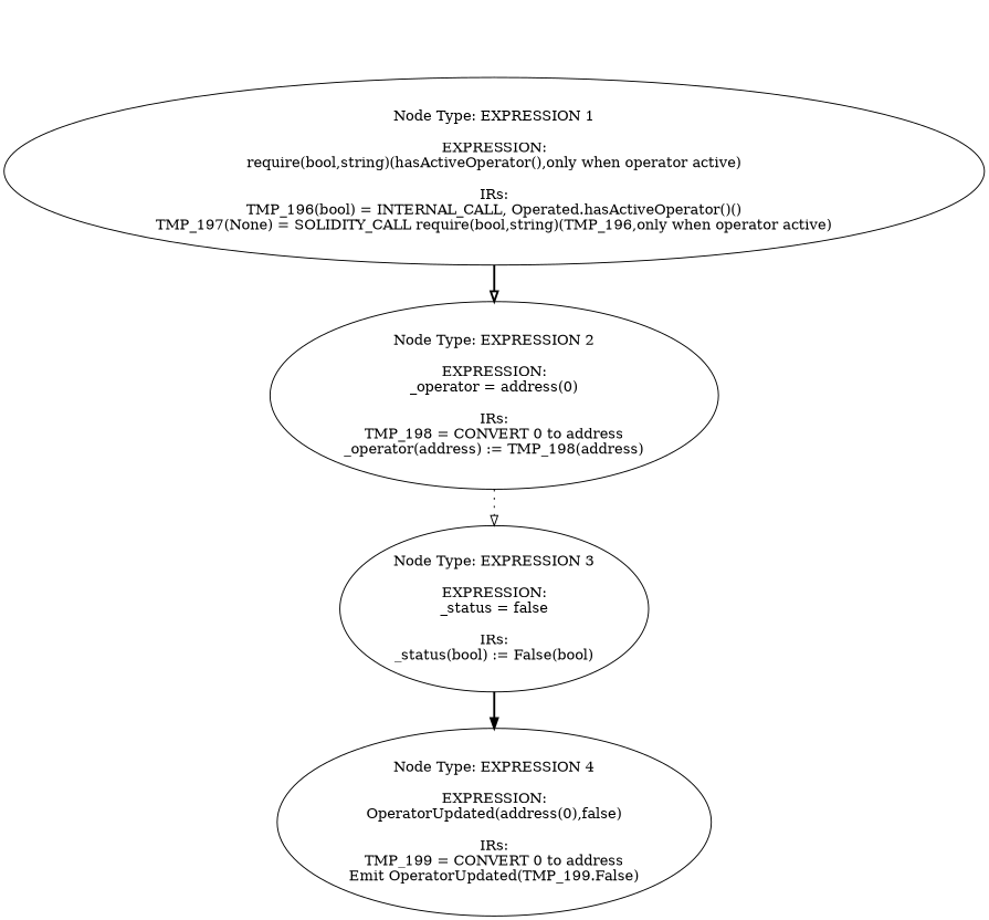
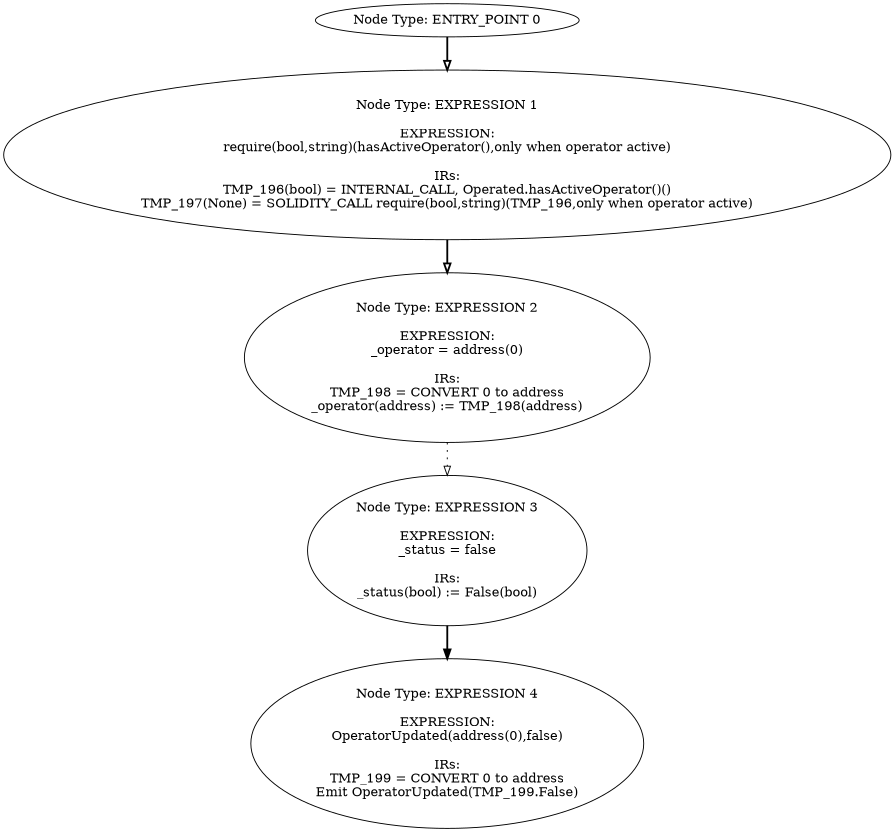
  digraph {
    fontname="DejaVu Serif"
    node [fontname="DejaVu Serif"]
    edge [style=bold arrowhead=onormal fontname="DejaVu Serif"]
+   n1 [label="Node Type: ENTRY_POINT 0\n"]
    n2 [label="Node Type: EXPRESSION 1\n\nEXPRESSION:\nrequire(bool,string)(hasActiveOperator(),only when operator active)\n\nIRs:\nTMP_196(bool) = INTERNAL_CALL, Operated.hasActiveOperator()()\nTMP_197(None) = SOLIDITY_CALL require(bool,string)(TMP_196,only when operator active)"]
    n3 [label="Node Type: EXPRESSION 2\n\nEXPRESSION:\n_operator = address(0)\n\nIRs:\nTMP_198 = CONVERT 0 to address\n_operator(address) := TMP_198(address)"]
    n4 [label="Node Type: EXPRESSION 3\n\nEXPRESSION:\n_status = false\n\nIRs:\n_status(bool) := False(bool)"]
    n5 [label="Node Type: EXPRESSION 4\n\nEXPRESSION:\nOperatorUpdated(address(0),false)\n\nIRs:\nTMP_199 = CONVERT 0 to address\nEmit OperatorUpdated(TMP_199.False)"]
+   n1 -> n2
    n2 -> n3
    n3 -> n4 [style=dotted]
    n4 -> n5 [arrowhead=normal]
  }
